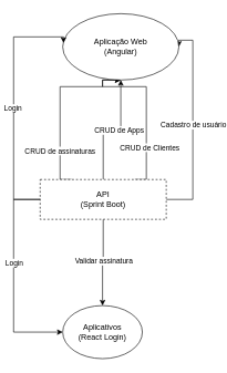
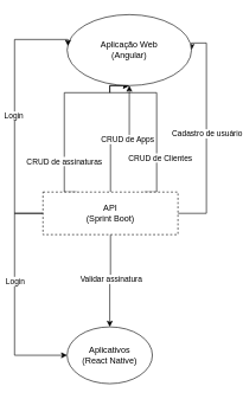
  <mxCell id="0" />
  <mxCell id="1" parent="0" />
  <mxCell id="2" style="edgeStyle=orthogonalEdgeStyle;rounded=0;orthogonalLoop=1;jettySize=auto;html=1;exitX=0.5;exitY=0;exitDx=0;exitDy=0;entryX=0.5;entryY=1;entryDx=0;entryDy=0;" edge="1" parent="1" source="14" target="15"><mxGeometry relative="1" as="geometry" /></mxCell>
  <mxCell id="3" value="CRUD de Apps" style="edgeLabel;html=1;align=center;verticalAlign=middle;resizable=0;points=[];" vertex="1" connectable="0" parent="2"><mxGeometry x="0.11" relative="1" as="geometry"><mxPoint as="offset" /></mxGeometry></mxCell>
  <mxCell id="4" style="edgeStyle=orthogonalEdgeStyle;rounded=0;orthogonalLoop=1;jettySize=auto;html=1;exitX=0.5;exitY=1;exitDx=0;exitDy=0;entryX=0.5;entryY=0;entryDx=0;entryDy=0;" edge="1" parent="1" source="14" target="16"><mxGeometry relative="1" as="geometry" /></mxCell>
  <mxCell id="5" value="Validar assinatura" style="edgeLabel;html=1;align=center;verticalAlign=middle;resizable=0;points=[];" vertex="1" connectable="0" parent="4"><mxGeometry x="-0.046" relative="1" as="geometry"><mxPoint as="offset" /></mxGeometry></mxCell>
  <mxCell id="6" style="edgeStyle=orthogonalEdgeStyle;rounded=0;orthogonalLoop=1;jettySize=auto;html=1;exitX=0.75;exitY=0;exitDx=0;exitDy=0;entryX=0.5;entryY=1;entryDx=0;entryDy=0;" edge="1" parent="1" source="14" target="15"><mxGeometry relative="1" as="geometry"><Array as="points"><mxPoint x="220" y="270" /><mxPoint x="220" y="130" /><mxPoint x="154" y="130" /></Array></mxGeometry></mxCell>
  <mxCell id="7" value="CRUD de Clientes" style="edgeLabel;html=1;align=center;verticalAlign=middle;resizable=0;points=[];" vertex="1" connectable="0" parent="6"><mxGeometry x="-0.398" y="-3" relative="1" as="geometry"><mxPoint x="1" y="13" as="offset" /></mxGeometry></mxCell>
  <mxCell id="8" style="edgeStyle=orthogonalEdgeStyle;rounded=0;orthogonalLoop=1;jettySize=auto;html=1;exitX=0.25;exitY=0;exitDx=0;exitDy=0;entryX=0.5;entryY=1;entryDx=0;entryDy=0;" edge="1" parent="1" source="14" target="15"><mxGeometry relative="1" as="geometry"><Array as="points"><mxPoint x="90" y="270" /><mxPoint x="90" y="130" /><mxPoint x="154" y="130" /></Array></mxGeometry></mxCell>
  <mxCell id="9" value="CRUD de assinaturas" style="edgeLabel;html=1;align=center;verticalAlign=middle;resizable=0;points=[];" vertex="1" connectable="0" parent="8"><mxGeometry x="-0.528" y="1" relative="1" as="geometry"><mxPoint as="offset" /></mxGeometry></mxCell>
  <mxCell id="10" style="edgeStyle=orthogonalEdgeStyle;rounded=0;orthogonalLoop=1;jettySize=auto;html=1;exitX=0;exitY=0.5;exitDx=0;exitDy=0;entryX=0;entryY=0.5;entryDx=0;entryDy=0;" edge="1" parent="1" source="14" target="16"><mxGeometry relative="1" as="geometry"><Array as="points"><mxPoint x="20" y="300" /><mxPoint x="20" y="500" /></Array></mxGeometry></mxCell>
  <mxCell id="11" value="Login" style="edgeLabel;html=1;align=center;verticalAlign=middle;resizable=0;points=[];" vertex="1" connectable="0" parent="10"><mxGeometry x="-0.14" relative="1" as="geometry"><mxPoint as="offset" /></mxGeometry></mxCell>
  <mxCell id="12" style="edgeStyle=orthogonalEdgeStyle;rounded=0;orthogonalLoop=1;jettySize=auto;html=1;exitX=1;exitY=0.5;exitDx=0;exitDy=0;entryX=1;entryY=0.5;entryDx=0;entryDy=0;" edge="1" parent="1" source="14" target="15"><mxGeometry relative="1" as="geometry"><Array as="points"><mxPoint x="290" y="300" /><mxPoint x="290" y="60" /></Array></mxGeometry></mxCell>
  <mxCell id="13" value="Cadastro de usuário" style="edgeLabel;html=1;align=center;verticalAlign=middle;resizable=0;points=[];" vertex="1" connectable="0" parent="12"><mxGeometry x="-0.016" relative="1" as="geometry"><mxPoint as="offset" /></mxGeometry></mxCell>
  <mxCell id="14" value="API&lt;div&gt;(Sprint Boot)&lt;/div&gt;" style="rounded=0;whiteSpace=wrap;html=1;dashed=1;" vertex="1" parent="1"><mxGeometry x="60" y="270" width="190" height="60" as="geometry" /></mxCell>
  <mxCell id="15" value="Aplicação Web&lt;div&gt;(Angular)&lt;/div&gt;" style="ellipse;whiteSpace=wrap;html=1;" vertex="1" parent="1"><mxGeometry x="94" y="20" width="175" height="100" as="geometry" /></mxCell>
- <mxCell id="16" value="Aplicativos&lt;div&gt;(React Login)&lt;/div&gt;" style="ellipse;whiteSpace=wrap;html=1;" vertex="1" parent="1"><mxGeometry x="94" y="460" width="120" height="80" as="geometry" /></mxCell>
+ <mxCell id="16" value="Aplicativos&lt;div&gt;(React Native)&lt;/div&gt;" style="ellipse;whiteSpace=wrap;html=1;" vertex="1" parent="1"><mxGeometry x="94" y="460" width="120" height="80" as="geometry" /></mxCell>
  <mxCell id="17" style="edgeStyle=orthogonalEdgeStyle;rounded=0;orthogonalLoop=1;jettySize=auto;html=1;exitX=0;exitY=0.5;exitDx=0;exitDy=0;entryX=0.007;entryY=0.442;entryDx=0;entryDy=0;entryPerimeter=0;" edge="1" parent="1" source="14" target="15"><mxGeometry relative="1" as="geometry"><Array as="points"><mxPoint x="20" y="300" /><mxPoint x="20" y="55" /></Array></mxGeometry></mxCell>
  <mxCell id="18" value="Login" style="edgeLabel;html=1;align=center;verticalAlign=middle;resizable=0;points=[];" vertex="1" connectable="0" parent="17"><mxGeometry x="-0.037" y="2" relative="1" as="geometry"><mxPoint as="offset" /></mxGeometry></mxCell>
